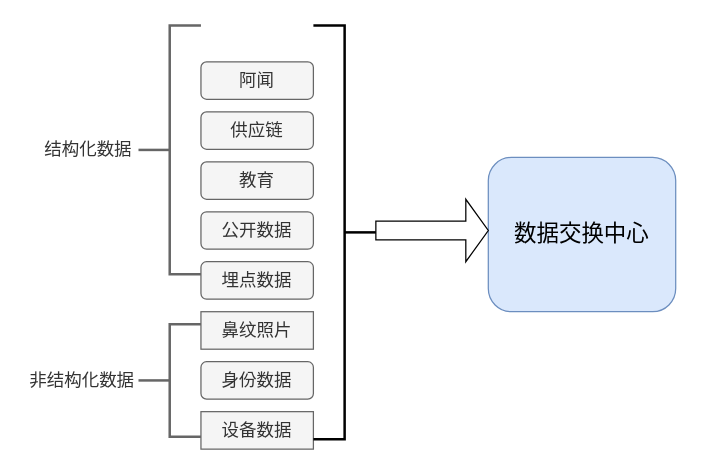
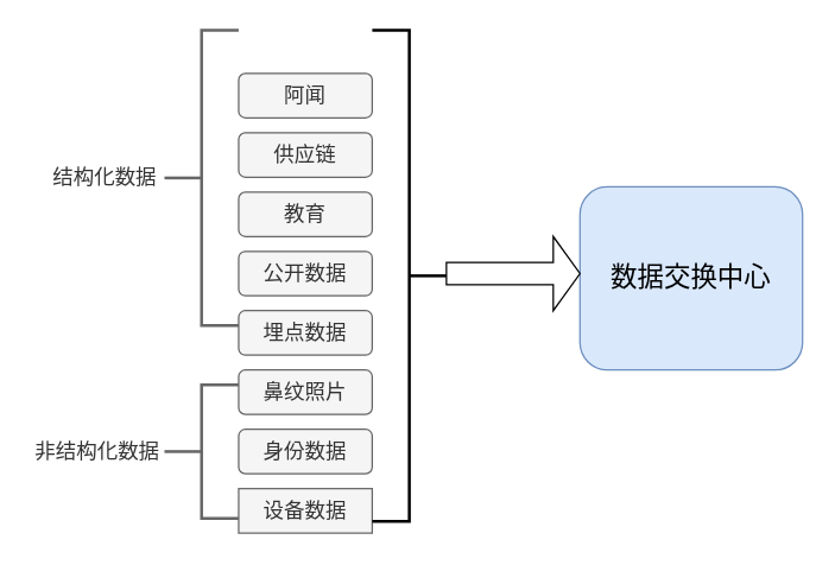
  <mxCell id="0" />
  <mxCell id="1" parent="0" />
  <mxCell id="2" value="&lt;font style=&quot;font-size: 14px&quot;&gt;阿闻&lt;/font&gt;" style="rounded=1;whiteSpace=wrap;html=1;fillColor=#f5f5f5;strokeColor=#666666;fontColor=#333333;" vertex="1" parent="1"><mxGeometry x="160" y="49" width="90" height="30" as="geometry" /></mxCell>
  <mxCell id="3" value="&lt;font style=&quot;font-size: 14px&quot;&gt;供应链&lt;/font&gt;" style="rounded=1;whiteSpace=wrap;html=1;fillColor=#f5f5f5;strokeColor=#666666;fontColor=#333333;" vertex="1" parent="1"><mxGeometry x="160" y="89" width="90" height="30" as="geometry" /></mxCell>
  <mxCell id="4" value="&lt;font style=&quot;font-size: 14px&quot;&gt;教育&lt;/font&gt;" style="rounded=1;whiteSpace=wrap;html=1;fillColor=#f5f5f5;strokeColor=#666666;fontColor=#333333;" vertex="1" parent="1"><mxGeometry x="160" y="129" width="90" height="30" as="geometry" /></mxCell>
- <mxCell id="5" value="&lt;font style=&quot;font-size: 14px&quot;&gt;鼻纹照片&lt;/font&gt;" style="whiteSpace=wrap;html=1;fillColor=#f5f5f5;strokeColor=#666666;fontColor=#333333;rounded=0;" vertex="1" parent="1"><mxGeometry x="160" y="249" width="90" height="30" as="geometry" /></mxCell>
+ <mxCell id="5" value="&lt;font style=&quot;font-size: 14px&quot;&gt;鼻纹照片&lt;/font&gt;" style="rounded=1;whiteSpace=wrap;html=1;fillColor=#f5f5f5;strokeColor=#666666;fontColor=#333333;" vertex="1" parent="1"><mxGeometry x="160" y="249" width="90" height="30" as="geometry" /></mxCell>
  <mxCell id="6" value="&lt;font style=&quot;font-size: 14px&quot;&gt;身份数据&lt;/font&gt;" style="rounded=1;whiteSpace=wrap;html=1;fillColor=#f5f5f5;strokeColor=#666666;fontColor=#333333;" vertex="1" parent="1"><mxGeometry x="160" y="289" width="90" height="30" as="geometry" /></mxCell>
  <mxCell id="7" value="&lt;font style=&quot;font-size: 14px&quot;&gt;公开数据&lt;/font&gt;" style="rounded=1;whiteSpace=wrap;html=1;fillColor=#f5f5f5;strokeColor=#666666;fontColor=#333333;" vertex="1" parent="1"><mxGeometry x="160" y="169" width="90" height="30" as="geometry" /></mxCell>
  <mxCell id="8" value="&lt;span style=&quot;font-size: 14px&quot;&gt;埋点数据&lt;/span&gt;" style="rounded=1;whiteSpace=wrap;html=1;fillColor=#f5f5f5;strokeColor=#666666;fontColor=#333333;" vertex="1" parent="1"><mxGeometry x="160" y="209" width="90" height="30" as="geometry" /></mxCell>
  <mxCell id="9" value="&lt;span style=&quot;font-size: 14px&quot;&gt;设备数据&lt;/span&gt;" style="whiteSpace=wrap;html=1;fillColor=#f5f5f5;strokeColor=#666666;fontColor=#333333;rounded=0;" vertex="1" parent="1"><mxGeometry x="160" y="329" width="90" height="30" as="geometry" /></mxCell>
  <mxCell id="10" value="" style="strokeWidth=2;html=1;shape=mxgraph.flowchart.annotation_2;align=left;labelPosition=right;pointerEvents=1;fillColor=#f5f5f5;strokeColor=#666666;fontColor=#333333;" vertex="1" parent="1"><mxGeometry x="110" y="20" width="50" height="199" as="geometry" /></mxCell>
  <mxCell id="11" value="" style="strokeWidth=2;html=1;shape=mxgraph.flowchart.annotation_2;align=left;labelPosition=right;pointerEvents=1;fillColor=#f5f5f5;strokeColor=#666666;fontColor=#333333;" vertex="1" parent="1"><mxGeometry x="110" y="259" width="50" height="90" as="geometry" /></mxCell>
  <mxCell id="12" value="&lt;font style=&quot;font-size: 18px&quot;&gt;数据交换中心&lt;/font&gt;" style="rounded=1;whiteSpace=wrap;html=1;fillColor=#dae8fc;strokeColor=#6c8ebf;" vertex="1" parent="1"><mxGeometry x="390" y="125.5" width="150" height="123.5" as="geometry" /></mxCell>
  <mxCell id="13" value="&lt;span style=&quot;color: rgb(51 , 51 , 51) ; font-size: 14px&quot;&gt;结构化数据&lt;/span&gt;" style="text;html=1;strokeColor=none;fillColor=none;align=center;verticalAlign=middle;whiteSpace=wrap;rounded=0;" vertex="1" parent="1"><mxGeometry x="30" y="109" width="80" height="20" as="geometry" /></mxCell>
  <mxCell id="14" value="&lt;span style=&quot;color: rgb(51 , 51 , 51) ; font-size: 14px&quot;&gt;非结构化数据&lt;/span&gt;" style="text;html=1;strokeColor=none;fillColor=none;align=center;verticalAlign=middle;whiteSpace=wrap;rounded=0;" vertex="1" parent="1"><mxGeometry x="20" y="294" width="90" height="20" as="geometry" /></mxCell>
  <mxCell id="15" value="" style="shape=singleArrow;whiteSpace=wrap;html=1;" vertex="1" parent="1"><mxGeometry x="300" y="159" width="90" height="50" as="geometry" /></mxCell>
  <mxCell id="16" value="" style="strokeWidth=2;html=1;shape=mxgraph.flowchart.annotation_2;align=left;labelPosition=right;pointerEvents=1;rotation=-180;" vertex="1" parent="1"><mxGeometry x="250" y="20" width="50" height="331" as="geometry" /></mxCell>
